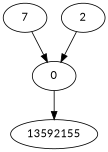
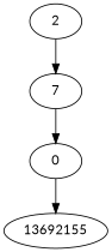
  digraph {
    fontname=Lato
    node [fontname=Lato]
    edge [fontname=Lato]
    0
-   13692155 [label=13592155]
+   13692155
    n3 [label=7]
    2
    0 -> 13692155
    n3 -> 0
-   2 -> 0
+   2 -> n3
  }
